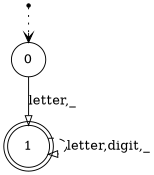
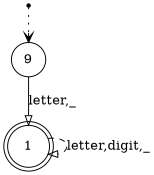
  digraph {
    rankdir=TB
    edge [arrowhead=onormal]
    s [shape=point]
-   0 [shape=circle]
+   0 [shape=circle label=9]
    1 [shape=doublecircle]
    s -> 0 [style=dotted arrowhead=vee]
    0 -> 1 [label="letter,_" style=solid]
    1 -> 1 [label="letter,digit,_" style=dashed]
  }
